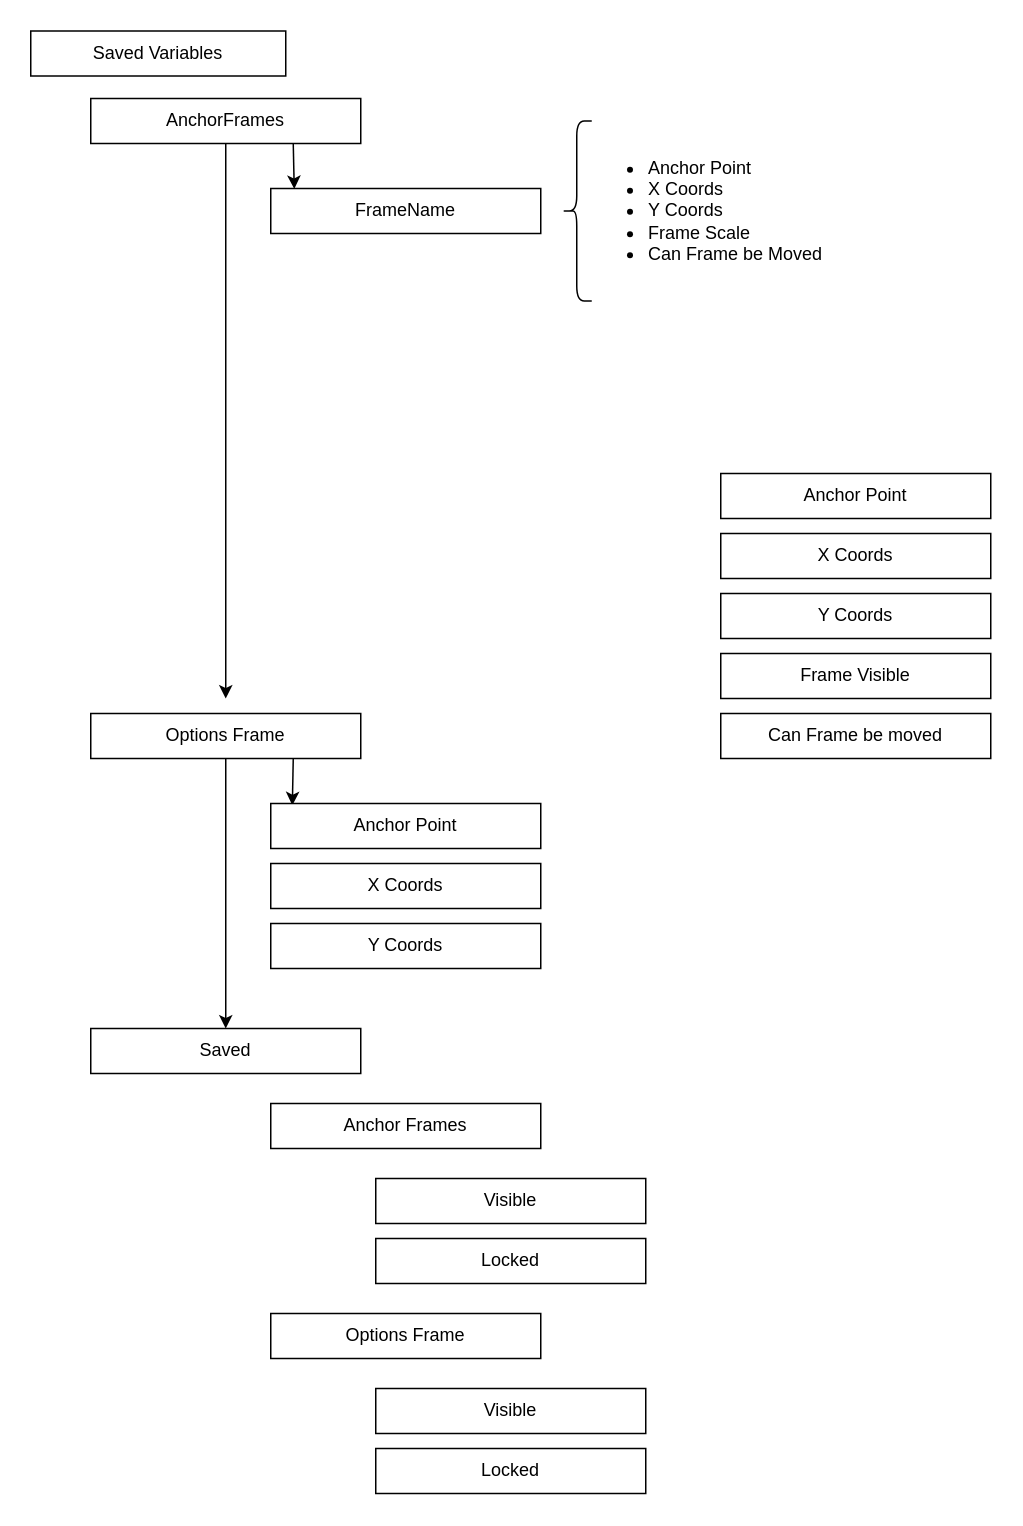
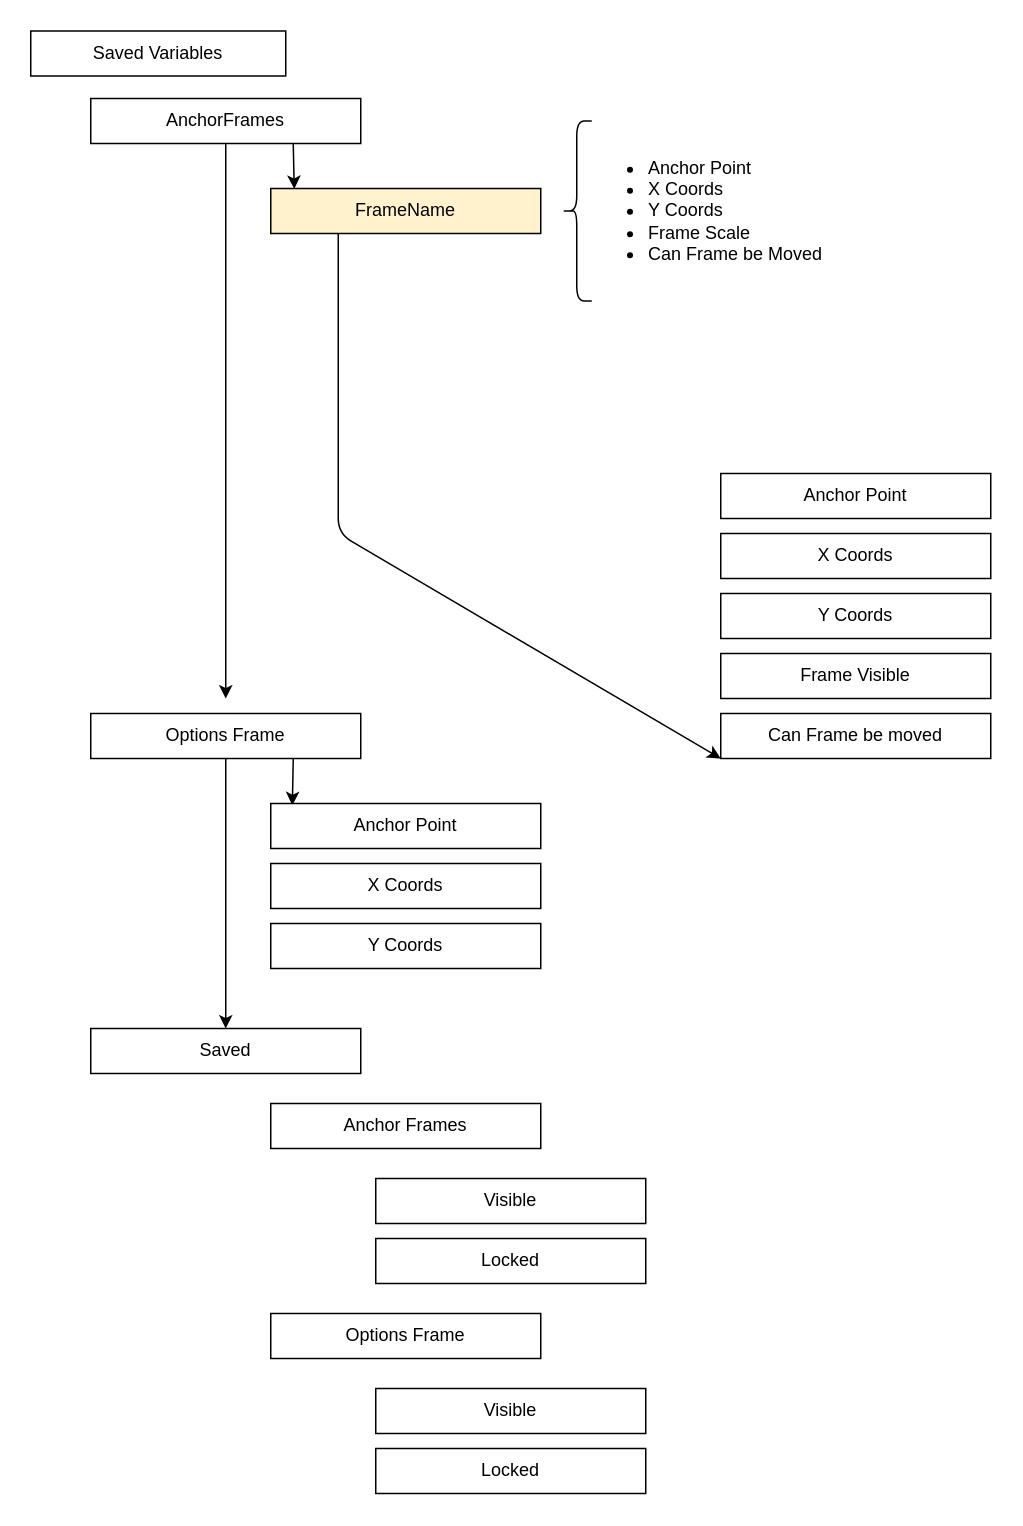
  <mxCell id="0" />
  <mxCell id="1" parent="0" />
  <mxCell id="2" value="Saved Variables" style="rounded=0;whiteSpace=wrap;html=1;" parent="1" vertex="1"><mxGeometry x="20" y="20" width="170" height="30" as="geometry" /></mxCell>
  <mxCell id="3" style="edgeStyle=none;html=1;exitX=0.5;exitY=1;exitDx=0;exitDy=0;" parent="1" source="5" edge="1"><mxGeometry relative="1" as="geometry"><mxPoint x="150" y="465" as="targetPoint" /></mxGeometry></mxCell>
  <mxCell id="4" style="edgeStyle=none;html=1;exitX=0.75;exitY=1;exitDx=0;exitDy=0;entryX=0.087;entryY=0.01;entryDx=0;entryDy=0;entryPerimeter=0;" parent="1" source="5" target="7" edge="1"><mxGeometry relative="1" as="geometry" /></mxCell>
  <mxCell id="5" value="AnchorFrames" style="rounded=0;whiteSpace=wrap;html=1;" parent="1" vertex="1"><mxGeometry x="60" y="65" width="180" height="30" as="geometry" /></mxCell>
- <mxCell id="7" value="FrameName" style="rounded=0;whiteSpace=wrap;html=1;" parent="1" vertex="1"><mxGeometry x="180" y="125" width="180" height="30" as="geometry" /></mxCell>
+ <mxCell id="6" style="edgeStyle=none;html=1;exitX=0.25;exitY=1;exitDx=0;exitDy=0;entryX=0;entryY=1;entryDx=0;entryDy=0;" parent="1" source="7" target="12" edge="1"><mxGeometry relative="1" as="geometry"><mxPoint x="225" y="375" as="targetPoint" /><Array as="points"><mxPoint x="225" y="355" /></Array></mxGeometry></mxCell>
+ <mxCell id="7" value="FrameName" style="rounded=0;whiteSpace=wrap;html=1;fillColor=#fff2cc;" parent="1" vertex="1"><mxGeometry x="180" y="125" width="180" height="30" as="geometry" /></mxCell>
  <mxCell id="8" value="Anchor Point" style="rounded=0;whiteSpace=wrap;html=1;" parent="1" vertex="1"><mxGeometry x="480" y="315" width="180" height="30" as="geometry" /></mxCell>
  <mxCell id="9" value="X Coords" style="rounded=0;whiteSpace=wrap;html=1;" parent="1" vertex="1"><mxGeometry x="480" y="355" width="180" height="30" as="geometry" /></mxCell>
  <mxCell id="10" value="Y Coords" style="rounded=0;whiteSpace=wrap;html=1;" parent="1" vertex="1"><mxGeometry x="480" y="395" width="180" height="30" as="geometry" /></mxCell>
  <mxCell id="11" value="Frame Visible" style="rounded=0;whiteSpace=wrap;html=1;" parent="1" vertex="1"><mxGeometry x="480" y="435" width="180" height="30" as="geometry" /></mxCell>
  <mxCell id="12" value="Can Frame be moved" style="rounded=0;whiteSpace=wrap;html=1;" parent="1" vertex="1"><mxGeometry x="480" y="475" width="180" height="30" as="geometry" /></mxCell>
  <mxCell id="13" style="edgeStyle=none;html=1;entryX=0.5;entryY=0;entryDx=0;entryDy=0;" parent="1" source="15" target="19" edge="1"><mxGeometry relative="1" as="geometry" /></mxCell>
  <mxCell id="14" style="edgeStyle=none;html=1;exitX=0.75;exitY=1;exitDx=0;exitDy=0;entryX=0.08;entryY=0.04;entryDx=0;entryDy=0;entryPerimeter=0;" parent="1" source="15" target="16" edge="1"><mxGeometry relative="1" as="geometry" /></mxCell>
  <mxCell id="15" value="Options Frame" style="rounded=0;whiteSpace=wrap;html=1;" parent="1" vertex="1"><mxGeometry x="60" y="475" width="180" height="30" as="geometry" /></mxCell>
  <mxCell id="16" value="Anchor Point" style="rounded=0;whiteSpace=wrap;html=1;" parent="1" vertex="1"><mxGeometry x="180" y="535" width="180" height="30" as="geometry" /></mxCell>
  <mxCell id="17" value="X Coords" style="rounded=0;whiteSpace=wrap;html=1;" parent="1" vertex="1"><mxGeometry x="180" y="575" width="180" height="30" as="geometry" /></mxCell>
  <mxCell id="18" value="Y Coords" style="rounded=0;whiteSpace=wrap;html=1;" parent="1" vertex="1"><mxGeometry x="180" y="615" width="180" height="30" as="geometry" /></mxCell>
  <mxCell id="19" value="Saved" style="rounded=0;whiteSpace=wrap;html=1;" parent="1" vertex="1"><mxGeometry x="60" y="685" width="180" height="30" as="geometry" /></mxCell>
  <mxCell id="20" value="Anchor Frames" style="rounded=0;whiteSpace=wrap;html=1;" parent="1" vertex="1"><mxGeometry x="180" y="735" width="180" height="30" as="geometry" /></mxCell>
  <mxCell id="21" value="Visible" style="rounded=0;whiteSpace=wrap;html=1;" parent="1" vertex="1"><mxGeometry x="250" y="785" width="180" height="30" as="geometry" /></mxCell>
  <mxCell id="22" value="Locked" style="rounded=0;whiteSpace=wrap;html=1;" parent="1" vertex="1"><mxGeometry x="250" y="825" width="180" height="30" as="geometry" /></mxCell>
  <mxCell id="23" value="Options Frame" style="rounded=0;whiteSpace=wrap;html=1;" parent="1" vertex="1"><mxGeometry x="180" y="875" width="180" height="30" as="geometry" /></mxCell>
  <mxCell id="24" value="Visible" style="rounded=0;whiteSpace=wrap;html=1;" parent="1" vertex="1"><mxGeometry x="250" y="925" width="180" height="30" as="geometry" /></mxCell>
  <mxCell id="25" value="Locked" style="rounded=0;whiteSpace=wrap;html=1;" parent="1" vertex="1"><mxGeometry x="250" y="965" width="180" height="30" as="geometry" /></mxCell>
  <mxCell id="26" value="" style="shape=curlyBracket;whiteSpace=wrap;html=1;rounded=1;labelPosition=left;verticalLabelPosition=middle;align=right;verticalAlign=middle;" vertex="1" parent="1"><mxGeometry x="374" y="80" width="20" height="120" as="geometry" /></mxCell>
  <mxCell id="27" value="&lt;ul&gt;&lt;li&gt;Anchor Point&lt;/li&gt;&lt;li&gt;X Coords&lt;/li&gt;&lt;li&gt;Y Coords&lt;/li&gt;&lt;li&gt;Frame Scale&lt;/li&gt;&lt;li&gt;Can Frame be Moved&lt;/li&gt;&lt;/ul&gt;" style="text;strokeColor=none;fillColor=none;html=1;whiteSpace=wrap;verticalAlign=middle;overflow=hidden;" vertex="1" parent="1"><mxGeometry x="390" y="80" width="170" height="120" as="geometry" /></mxCell>
